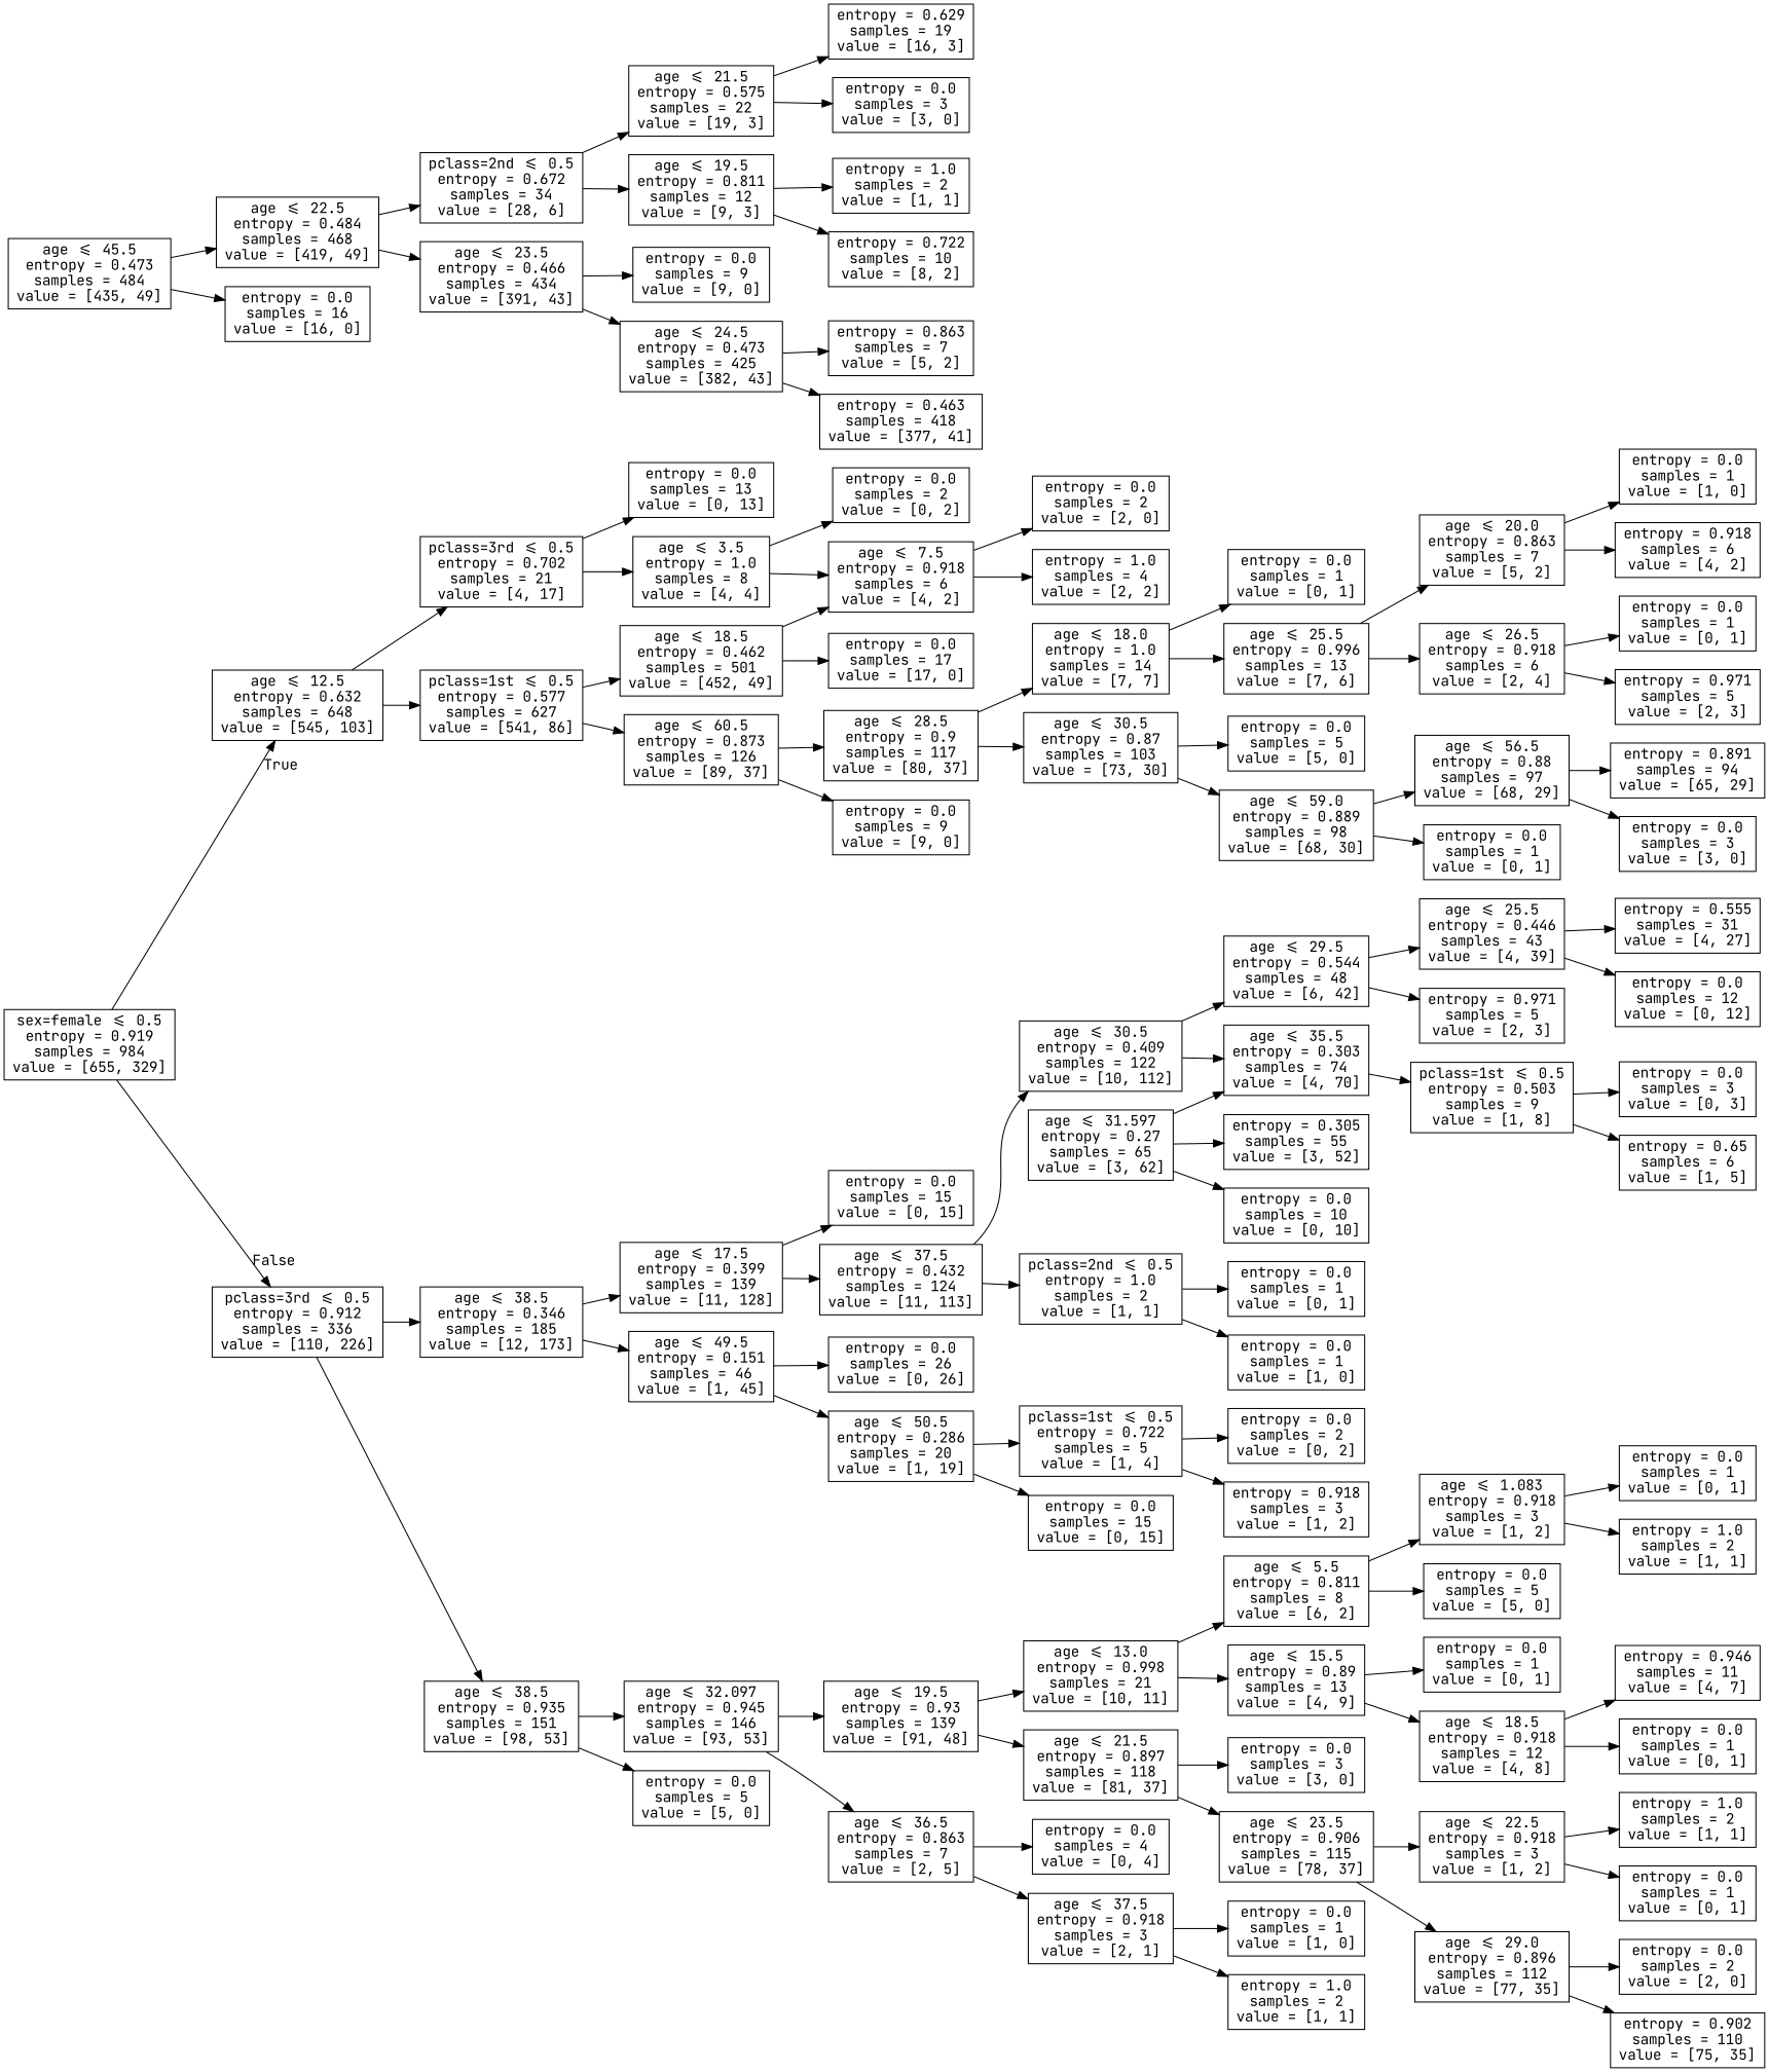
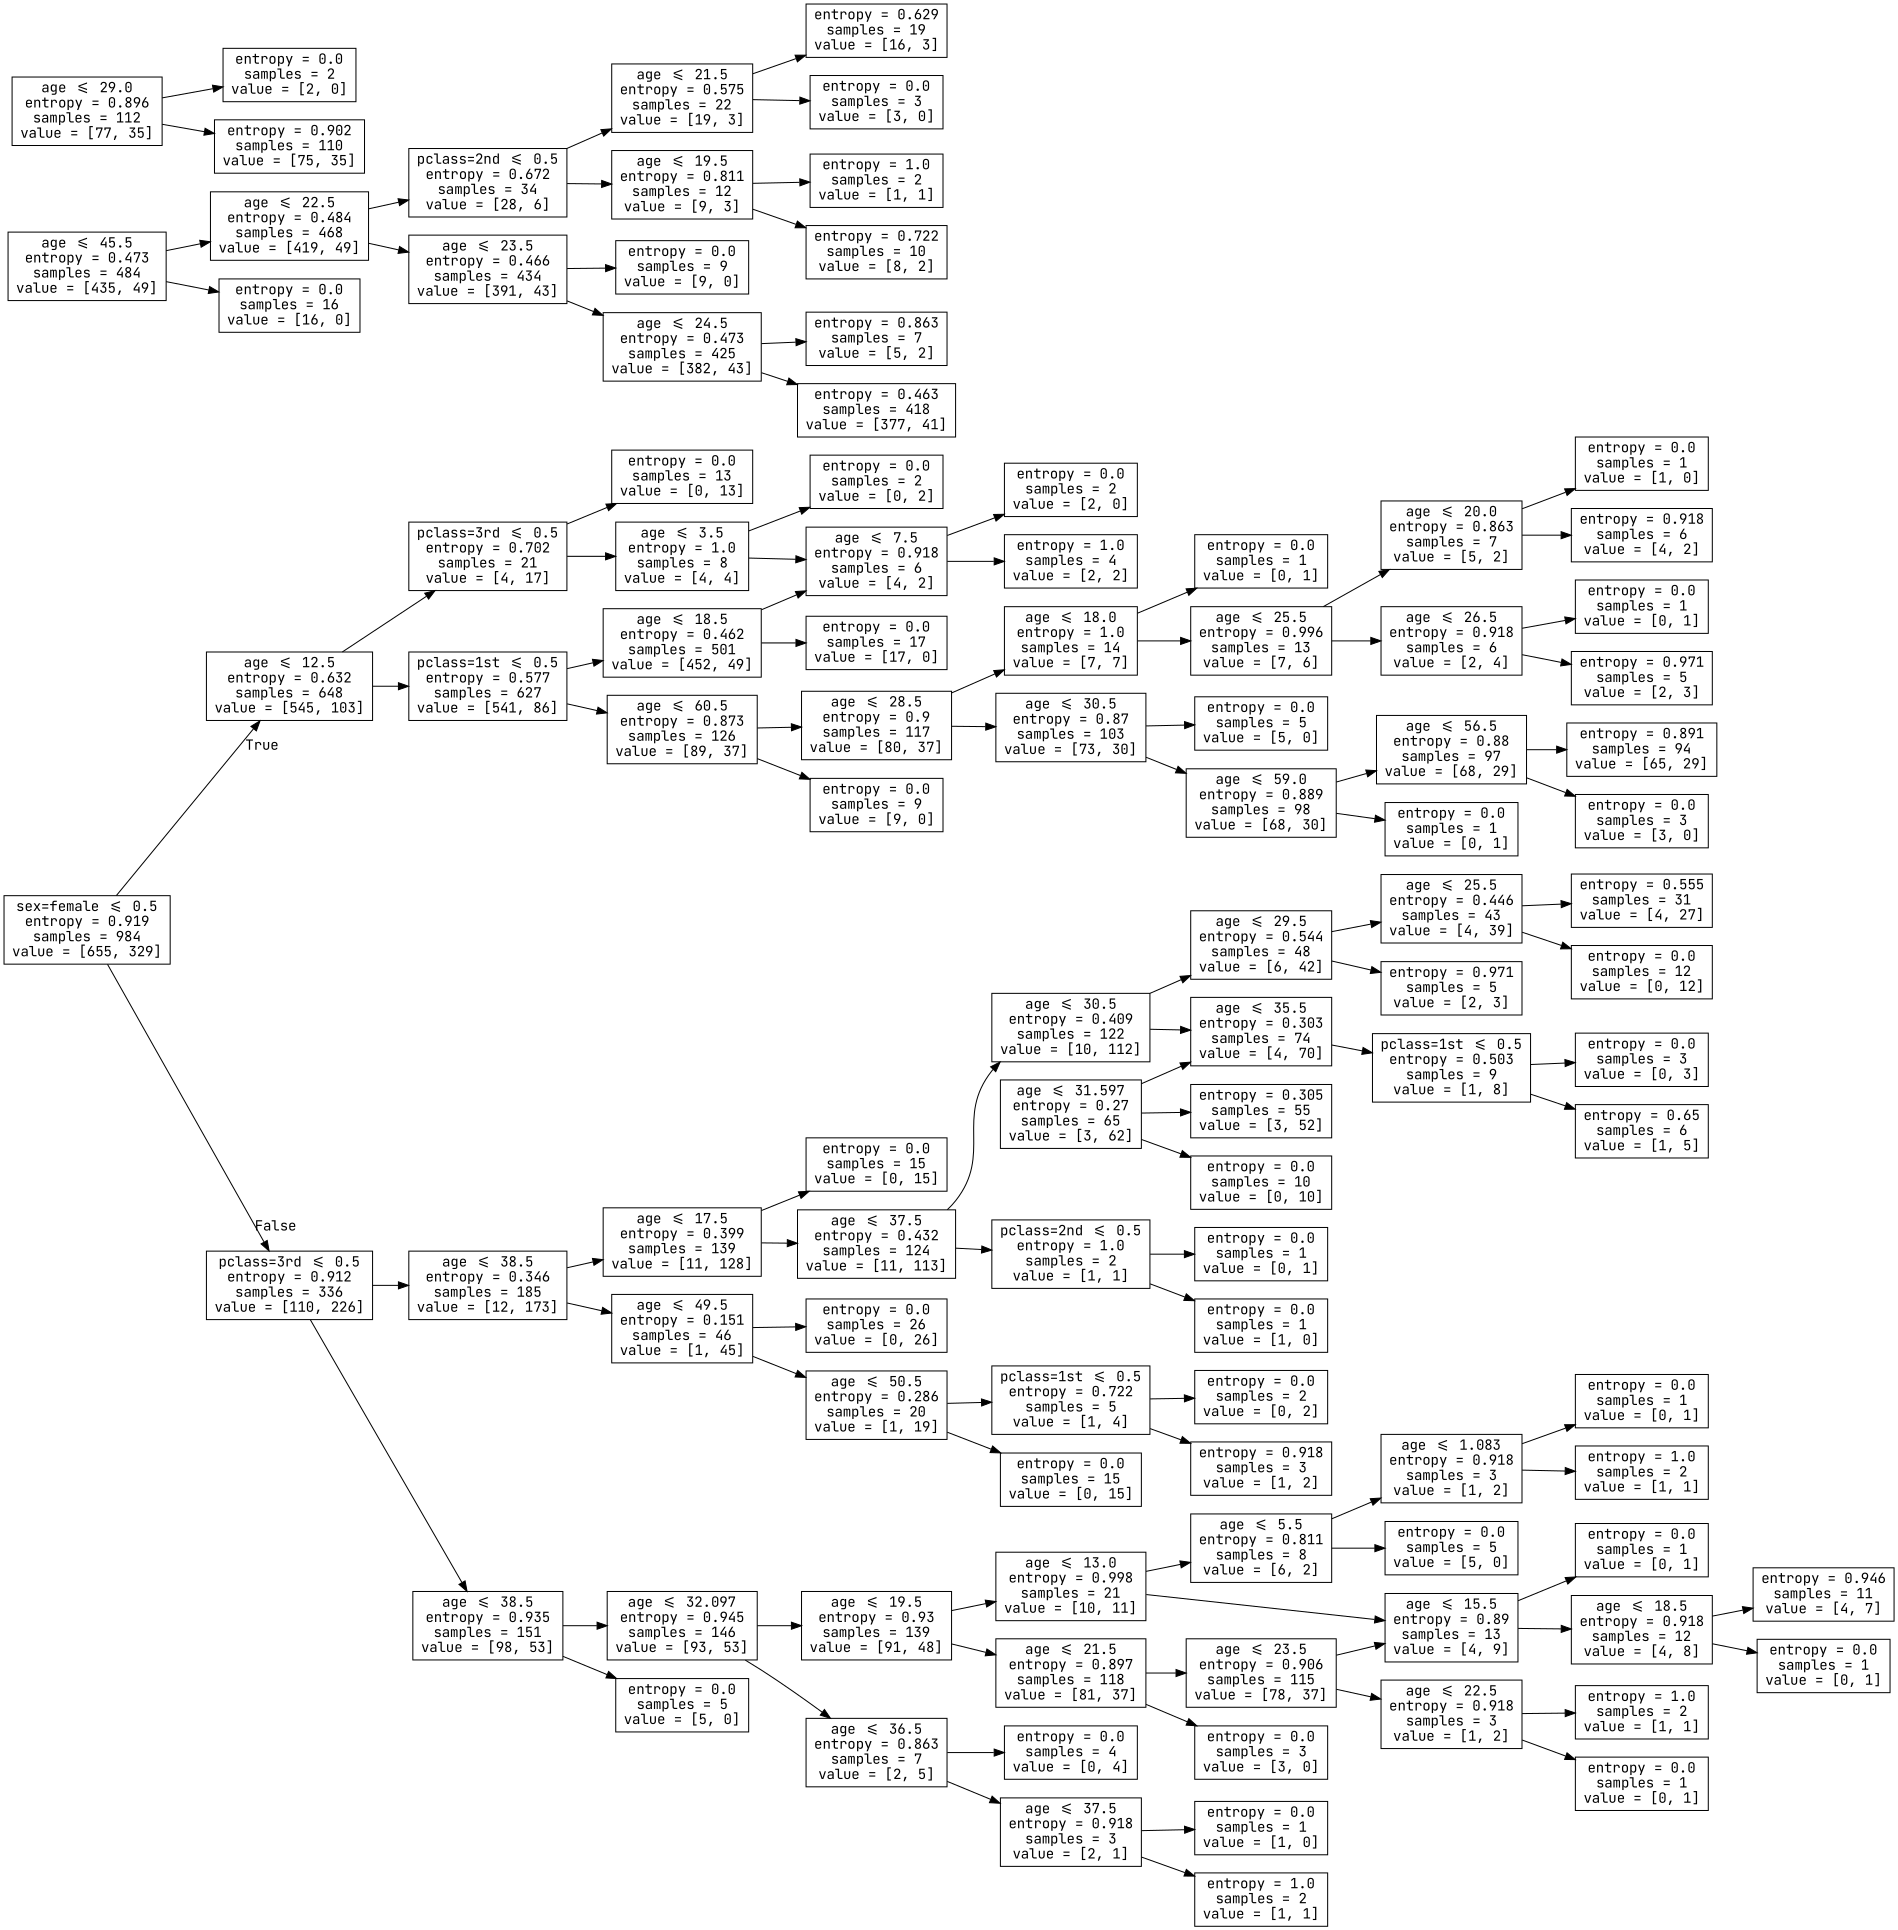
  digraph {
    fontname="JetBrains Mono"
    rankdir=LR
    node [fontname="JetBrains Mono" shape=box]
    edge [fontname="JetBrains Mono"]
    n1 [label="sex=female <= 0.5\nentropy = 0.919\nsamples = 984\nvalue = [655, 329]"]
    n2 [label="age <= 12.5\nentropy = 0.632\nsamples = 648\nvalue = [545, 103]"]
    n3 [label="pclass=3rd <= 0.5\nentropy = 0.912\nsamples = 336\nvalue = [110, 226]"]
    n4 [label="pclass=3rd <= 0.5\nentropy = 0.702\nsamples = 21\nvalue = [4, 17]"]
    n5 [label="pclass=1st <= 0.5\nentropy = 0.577\nsamples = 627\nvalue = [541, 86]"]
    n6 [label="age <= 38.5\nentropy = 0.346\nsamples = 185\nvalue = [12, 173]"]
    n7 [label="age <= 38.5\nentropy = 0.935\nsamples = 151\nvalue = [98, 53]"]
    n8 [label="entropy = 0.0\nsamples = 13\nvalue = [0, 13]"]
    n9 [label="age <= 3.5\nentropy = 1.0\nsamples = 8\nvalue = [4, 4]"]
    n10 [label="age <= 18.5\nentropy = 0.462\nsamples = 501\nvalue = [452, 49]"]
    n11 [label="age <= 60.5\nentropy = 0.873\nsamples = 126\nvalue = [89, 37]"]
    n12 [label="entropy = 0.0\nsamples = 2\nvalue = [0, 2]"]
    n13 [label="age <= 7.5\nentropy = 0.918\nsamples = 6\nvalue = [4, 2]"]
    n14 [label="entropy = 0.0\nsamples = 2\nvalue = [2, 0]"]
    n15 [label="entropy = 1.0\nsamples = 4\nvalue = [2, 2]"]
    n16 [label="entropy = 0.0\nsamples = 17\nvalue = [17, 0]"]
    n17 [label="age <= 28.5\nentropy = 0.9\nsamples = 117\nvalue = [80, 37]"]
    n18 [label="entropy = 0.0\nsamples = 9\nvalue = [9, 0]"]
    n19 [label="age <= 45.5\nentropy = 0.473\nsamples = 484\nvalue = [435, 49]"]
    n20 [label="age <= 22.5\nentropy = 0.484\nsamples = 468\nvalue = [419, 49]"]
    n21 [label="entropy = 0.0\nsamples = 16\nvalue = [16, 0]"]
    n22 [label="pclass=2nd <= 0.5\nentropy = 0.672\nsamples = 34\nvalue = [28, 6]"]
    n23 [label="age <= 23.5\nentropy = 0.466\nsamples = 434\nvalue = [391, 43]"]
    n24 [label="age <= 21.5\nentropy = 0.575\nsamples = 22\nvalue = [19, 3]"]
    n25 [label="age <= 19.5\nentropy = 0.811\nsamples = 12\nvalue = [9, 3]"]
    n26 [label="entropy = 0.0\nsamples = 9\nvalue = [9, 0]"]
    n27 [label="age <= 24.5\nentropy = 0.473\nsamples = 425\nvalue = [382, 43]"]
    n28 [label="entropy = 0.629\nsamples = 19\nvalue = [16, 3]"]
    n29 [label="entropy = 0.0\nsamples = 3\nvalue = [3, 0]"]
    n30 [label="entropy = 1.0\nsamples = 2\nvalue = [1, 1]"]
    n31 [label="entropy = 0.722\nsamples = 10\nvalue = [8, 2]"]
    n32 [label="entropy = 0.863\nsamples = 7\nvalue = [5, 2]"]
    n33 [label="entropy = 0.463\nsamples = 418\nvalue = [377, 41]"]
    n34 [label="age <= 18.0\nentropy = 1.0\nsamples = 14\nvalue = [7, 7]"]
    n35 [label="age <= 30.5\nentropy = 0.87\nsamples = 103\nvalue = [73, 30]"]
    n36 [label="entropy = 0.0\nsamples = 1\nvalue = [0, 1]"]
    n37 [label="age <= 25.5\nentropy = 0.996\nsamples = 13\nvalue = [7, 6]"]
    n38 [label="entropy = 0.0\nsamples = 5\nvalue = [5, 0]"]
    n39 [label="age <= 59.0\nentropy = 0.889\nsamples = 98\nvalue = [68, 30]"]
    n40 [label="age <= 20.0\nentropy = 0.863\nsamples = 7\nvalue = [5, 2]"]
    n41 [label="age <= 26.5\nentropy = 0.918\nsamples = 6\nvalue = [2, 4]"]
    n42 [label="entropy = 0.0\nsamples = 1\nvalue = [1, 0]"]
    n43 [label="entropy = 0.918\nsamples = 6\nvalue = [4, 2]"]
    n44 [label="entropy = 0.0\nsamples = 1\nvalue = [0, 1]"]
    n45 [label="entropy = 0.971\nsamples = 5\nvalue = [2, 3]"]
    n46 [label="age <= 56.5\nentropy = 0.88\nsamples = 97\nvalue = [68, 29]"]
    n47 [label="entropy = 0.0\nsamples = 1\nvalue = [0, 1]"]
    n48 [label="entropy = 0.891\nsamples = 94\nvalue = [65, 29]"]
    n49 [label="entropy = 0.0\nsamples = 3\nvalue = [3, 0]"]
    n50 [label="age <= 17.5\nentropy = 0.399\nsamples = 139\nvalue = [11, 128]"]
    n51 [label="age <= 49.5\nentropy = 0.151\nsamples = 46\nvalue = [1, 45]"]
    n52 [label="age <= 32.097\nentropy = 0.945\nsamples = 146\nvalue = [93, 53]"]
    n53 [label="entropy = 0.0\nsamples = 5\nvalue = [5, 0]"]
    n54 [label="entropy = 0.0\nsamples = 15\nvalue = [0, 15]"]
    n55 [label="age <= 37.5\nentropy = 0.432\nsamples = 124\nvalue = [11, 113]"]
    n56 [label="entropy = 0.0\nsamples = 26\nvalue = [0, 26]"]
    n57 [label="age <= 50.5\nentropy = 0.286\nsamples = 20\nvalue = [1, 19]"]
    n58 [label="age <= 30.5\nentropy = 0.409\nsamples = 122\nvalue = [10, 112]"]
    n59 [label="pclass=2nd <= 0.5\nentropy = 1.0\nsamples = 2\nvalue = [1, 1]"]
    n60 [label="age <= 29.5\nentropy = 0.544\nsamples = 48\nvalue = [6, 42]"]
    n61 [label="age <= 35.5\nentropy = 0.303\nsamples = 74\nvalue = [4, 70]"]
    n62 [label="entropy = 0.0\nsamples = 1\nvalue = [0, 1]"]
    n63 [label="entropy = 0.0\nsamples = 1\nvalue = [1, 0]"]
    n64 [label="age <= 25.5\nentropy = 0.446\nsamples = 43\nvalue = [4, 39]"]
    n65 [label="entropy = 0.971\nsamples = 5\nvalue = [2, 3]"]
    n66 [label="pclass=1st <= 0.5\nentropy = 0.503\nsamples = 9\nvalue = [1, 8]"]
    n67 [label="entropy = 0.555\nsamples = 31\nvalue = [4, 27]"]
    n68 [label="entropy = 0.0\nsamples = 12\nvalue = [0, 12]"]
    n69 [label="age <= 31.597\nentropy = 0.27\nsamples = 65\nvalue = [3, 62]"]
    n70 [label="entropy = 0.305\nsamples = 55\nvalue = [3, 52]"]
    n71 [label="entropy = 0.0\nsamples = 10\nvalue = [0, 10]"]
    n72 [label="entropy = 0.0\nsamples = 3\nvalue = [0, 3]"]
    n73 [label="entropy = 0.65\nsamples = 6\nvalue = [1, 5]"]
    n74 [label="pclass=1st <= 0.5\nentropy = 0.722\nsamples = 5\nvalue = [1, 4]"]
    n75 [label="entropy = 0.0\nsamples = 15\nvalue = [0, 15]"]
    n76 [label="entropy = 0.0\nsamples = 2\nvalue = [0, 2]"]
    n77 [label="entropy = 0.918\nsamples = 3\nvalue = [1, 2]"]
    n78 [label="age <= 19.5\nentropy = 0.93\nsamples = 139\nvalue = [91, 48]"]
    n79 [label="age <= 36.5\nentropy = 0.863\nsamples = 7\nvalue = [2, 5]"]
    n80 [label="age <= 13.0\nentropy = 0.998\nsamples = 21\nvalue = [10, 11]"]
    n81 [label="age <= 21.5\nentropy = 0.897\nsamples = 118\nvalue = [81, 37]"]
    n82 [label="entropy = 0.0\nsamples = 4\nvalue = [0, 4]"]
    n83 [label="age <= 37.5\nentropy = 0.918\nsamples = 3\nvalue = [2, 1]"]
    n84 [label="age <= 5.5\nentropy = 0.811\nsamples = 8\nvalue = [6, 2]"]
    n85 [label="age <= 15.5\nentropy = 0.89\nsamples = 13\nvalue = [4, 9]"]
    n86 [label="entropy = 0.0\nsamples = 3\nvalue = [3, 0]"]
    n87 [label="age <= 23.5\nentropy = 0.906\nsamples = 115\nvalue = [78, 37]"]
    n88 [label="age <= 1.083\nentropy = 0.918\nsamples = 3\nvalue = [1, 2]"]
    n89 [label="entropy = 0.0\nsamples = 5\nvalue = [5, 0]"]
    n90 [label="entropy = 0.0\nsamples = 1\nvalue = [0, 1]"]
    n91 [label="age <= 18.5\nentropy = 0.918\nsamples = 12\nvalue = [4, 8]"]
    n92 [label="entropy = 0.0\nsamples = 1\nvalue = [0, 1]"]
    n93 [label="entropy = 1.0\nsamples = 2\nvalue = [1, 1]"]
    n94 [label="entropy = 0.946\nsamples = 11\nvalue = [4, 7]"]
    n95 [label="entropy = 0.0\nsamples = 1\nvalue = [0, 1]"]
    n96 [label="age <= 22.5\nentropy = 0.918\nsamples = 3\nvalue = [1, 2]"]
    n97 [label="age <= 29.0\nentropy = 0.896\nsamples = 112\nvalue = [77, 35]"]
    n98 [label="entropy = 1.0\nsamples = 2\nvalue = [1, 1]"]
    n99 [label="entropy = 0.0\nsamples = 1\nvalue = [0, 1]"]
    n100 [label="entropy = 0.0\nsamples = 2\nvalue = [2, 0]"]
    n101 [label="entropy = 0.902\nsamples = 110\nvalue = [75, 35]"]
    n102 [label="entropy = 0.0\nsamples = 1\nvalue = [1, 0]"]
    n103 [label="entropy = 1.0\nsamples = 2\nvalue = [1, 1]"]
    n1 -> n2 [headlabel=True labelangle=45 labeldistance=2.5]
    n1 -> n3 [headlabel=False labelangle=-45 labeldistance=2.5]
    n2 -> n4
    n2 -> n5
    n3 -> n6
    n3 -> n7
    n4 -> n8
    n4 -> n9
    n5 -> n10
    n5 -> n11
    n6 -> n50
    n6 -> n51
    n7 -> n52
    n7 -> n53
    n9 -> n12
    n9 -> n13
    n10 -> n13
    n10 -> n16
    n11 -> n17
    n11 -> n18
    n13 -> n14
    n13 -> n15
    n17 -> n34
    n17 -> n35
    n19 -> n20
    n19 -> n21
    n20 -> n22
    n20 -> n23
    n22 -> n24
    n22 -> n25
    n23 -> n26
    n23 -> n27
    n24 -> n28
    n24 -> n29
    n25 -> n30
    n25 -> n31
    n27 -> n32
    n27 -> n33
    n34 -> n36
    n34 -> n37
    n35 -> n38
    n35 -> n39
    n37 -> n40
    n37 -> n41
    n39 -> n46
    n39 -> n47
    n40 -> n42
    n40 -> n43
    n41 -> n44
    n41 -> n45
    n46 -> n48
    n46 -> n49
    n50 -> n54
    n50 -> n55
    n51 -> n56
    n51 -> n57
    n52 -> n78
    n52 -> n79
    n55 -> n58
    n55 -> n59
    n57 -> n74
    n57 -> n75
    n58 -> n60
    n58 -> n61
    n59 -> n62
    n59 -> n63
    n60 -> n64
    n60 -> n65
    n61 -> n66
    n64 -> n67
    n64 -> n68
    n66 -> n72
    n66 -> n73
    n69 -> n61
    n69 -> n70
    n69 -> n71
    n74 -> n76
    n74 -> n77
    n78 -> n80
    n78 -> n81
    n79 -> n82
    n79 -> n83
    n80 -> n84
    n80 -> n85
    n81 -> n86
    n81 -> n87
    n83 -> n102
    n83 -> n103
    n84 -> n88
    n84 -> n89
    n85 -> n90
    n85 -> n91
    n87 -> n96
-   n87 -> n97
+   n87 -> n85
    n88 -> n92
    n88 -> n93
    n91 -> n94
    n91 -> n95
    n96 -> n98
    n96 -> n99
    n97 -> n100
    n97 -> n101
  }
